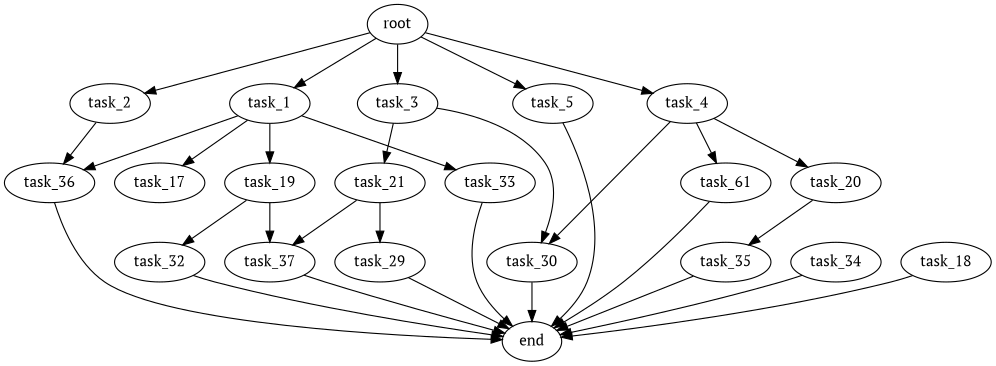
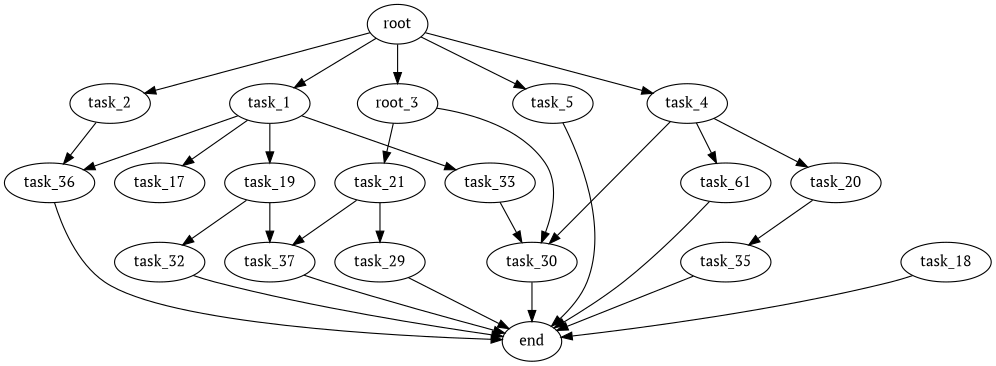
  digraph {
    fontname="PT Serif"
    node [fontname="PT Serif"]
    edge [fontname="PT Serif"]
    task_1
    task_36
    task_19
    task_17
    task_33
    end
    task_37
    task_32
    task_2
-   task_34
    n11 [label=task_61]
    task_29
    task_5
-   task_3
+   task_3 [label=root_3]
    task_30
    task_21
    task_18
    task_20
    task_35
    task_4
    root
    task_1 -> task_36
    task_1 -> task_19
    task_1 -> task_17
    task_1 -> task_33
    task_36 -> end
    task_19 -> task_37
    task_19 -> task_32
-   task_33 -> end
+   task_33 -> task_30
    task_37 -> end
    task_32 -> end
    task_2 -> task_36
-   task_34 -> end
    n11 -> end
    task_29 -> end
    task_5 -> end
    task_3 -> task_30
    task_3 -> task_21
    task_30 -> end
    task_21 -> task_37
    task_21 -> task_29
    task_18 -> end
    task_20 -> task_35
    task_35 -> end
    task_4 -> n11
    task_4 -> task_30
    task_4 -> task_20
    root -> task_1
    root -> task_2
    root -> task_5
    root -> task_3
    root -> task_4
  }
